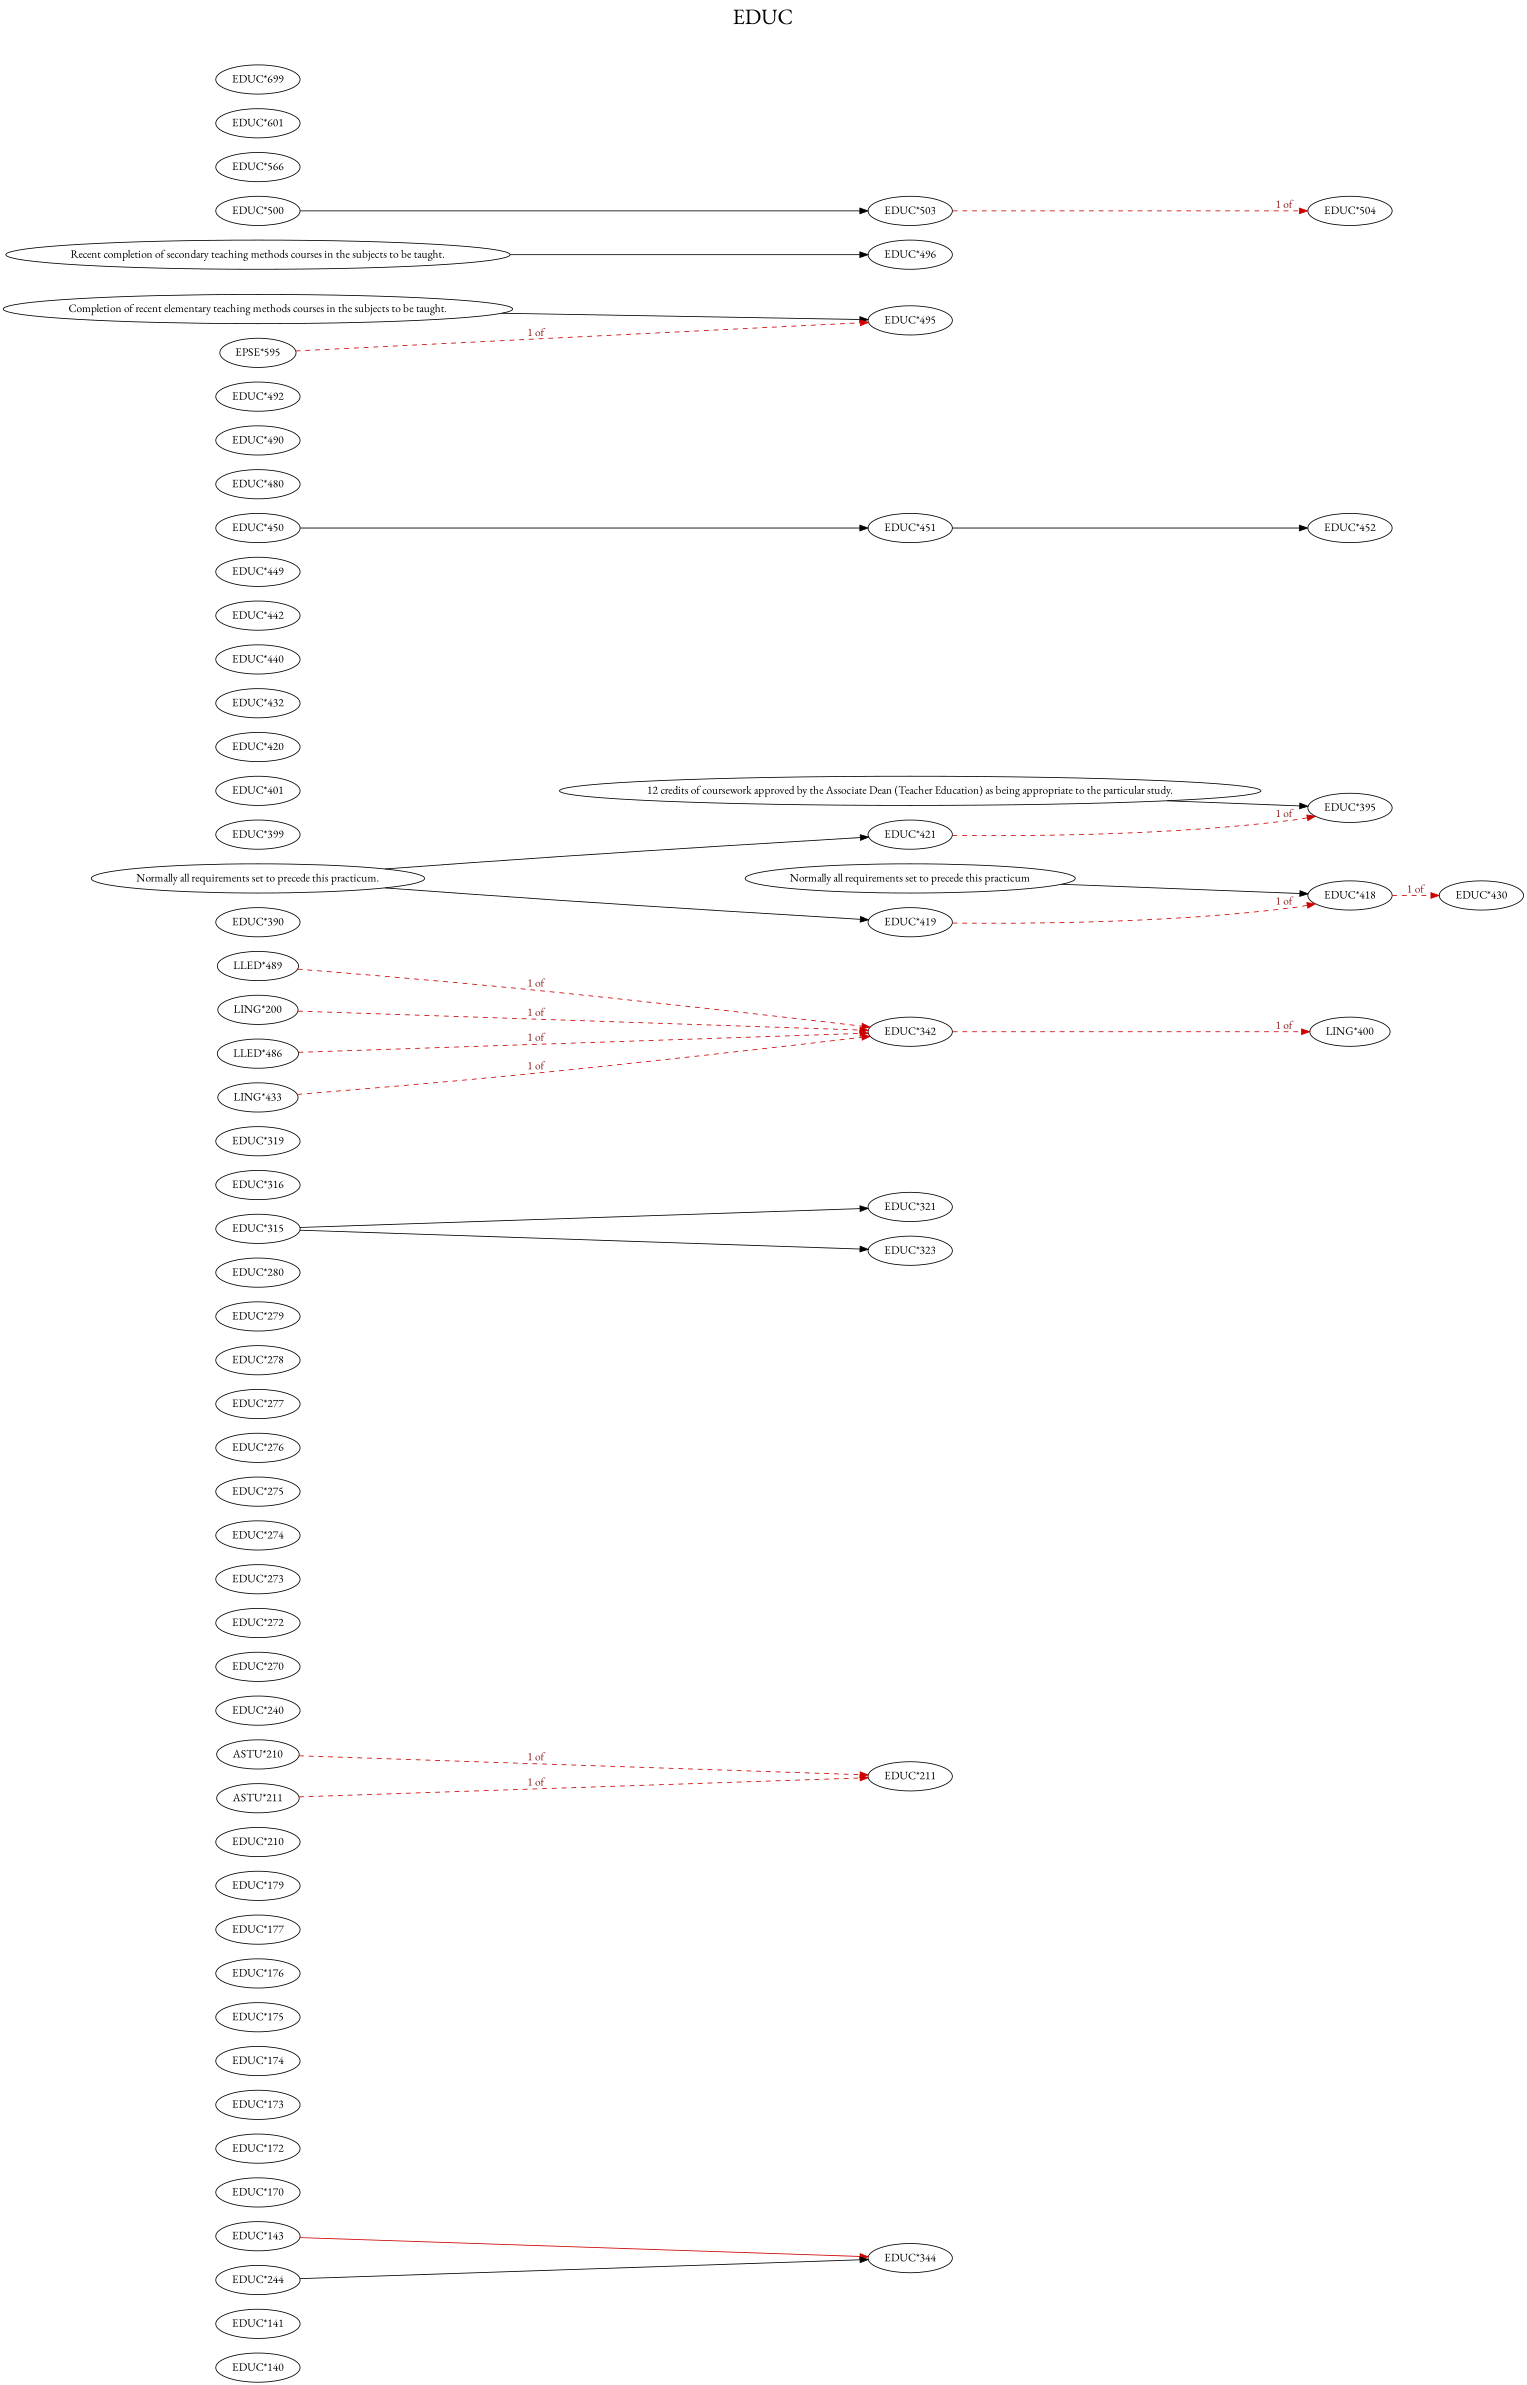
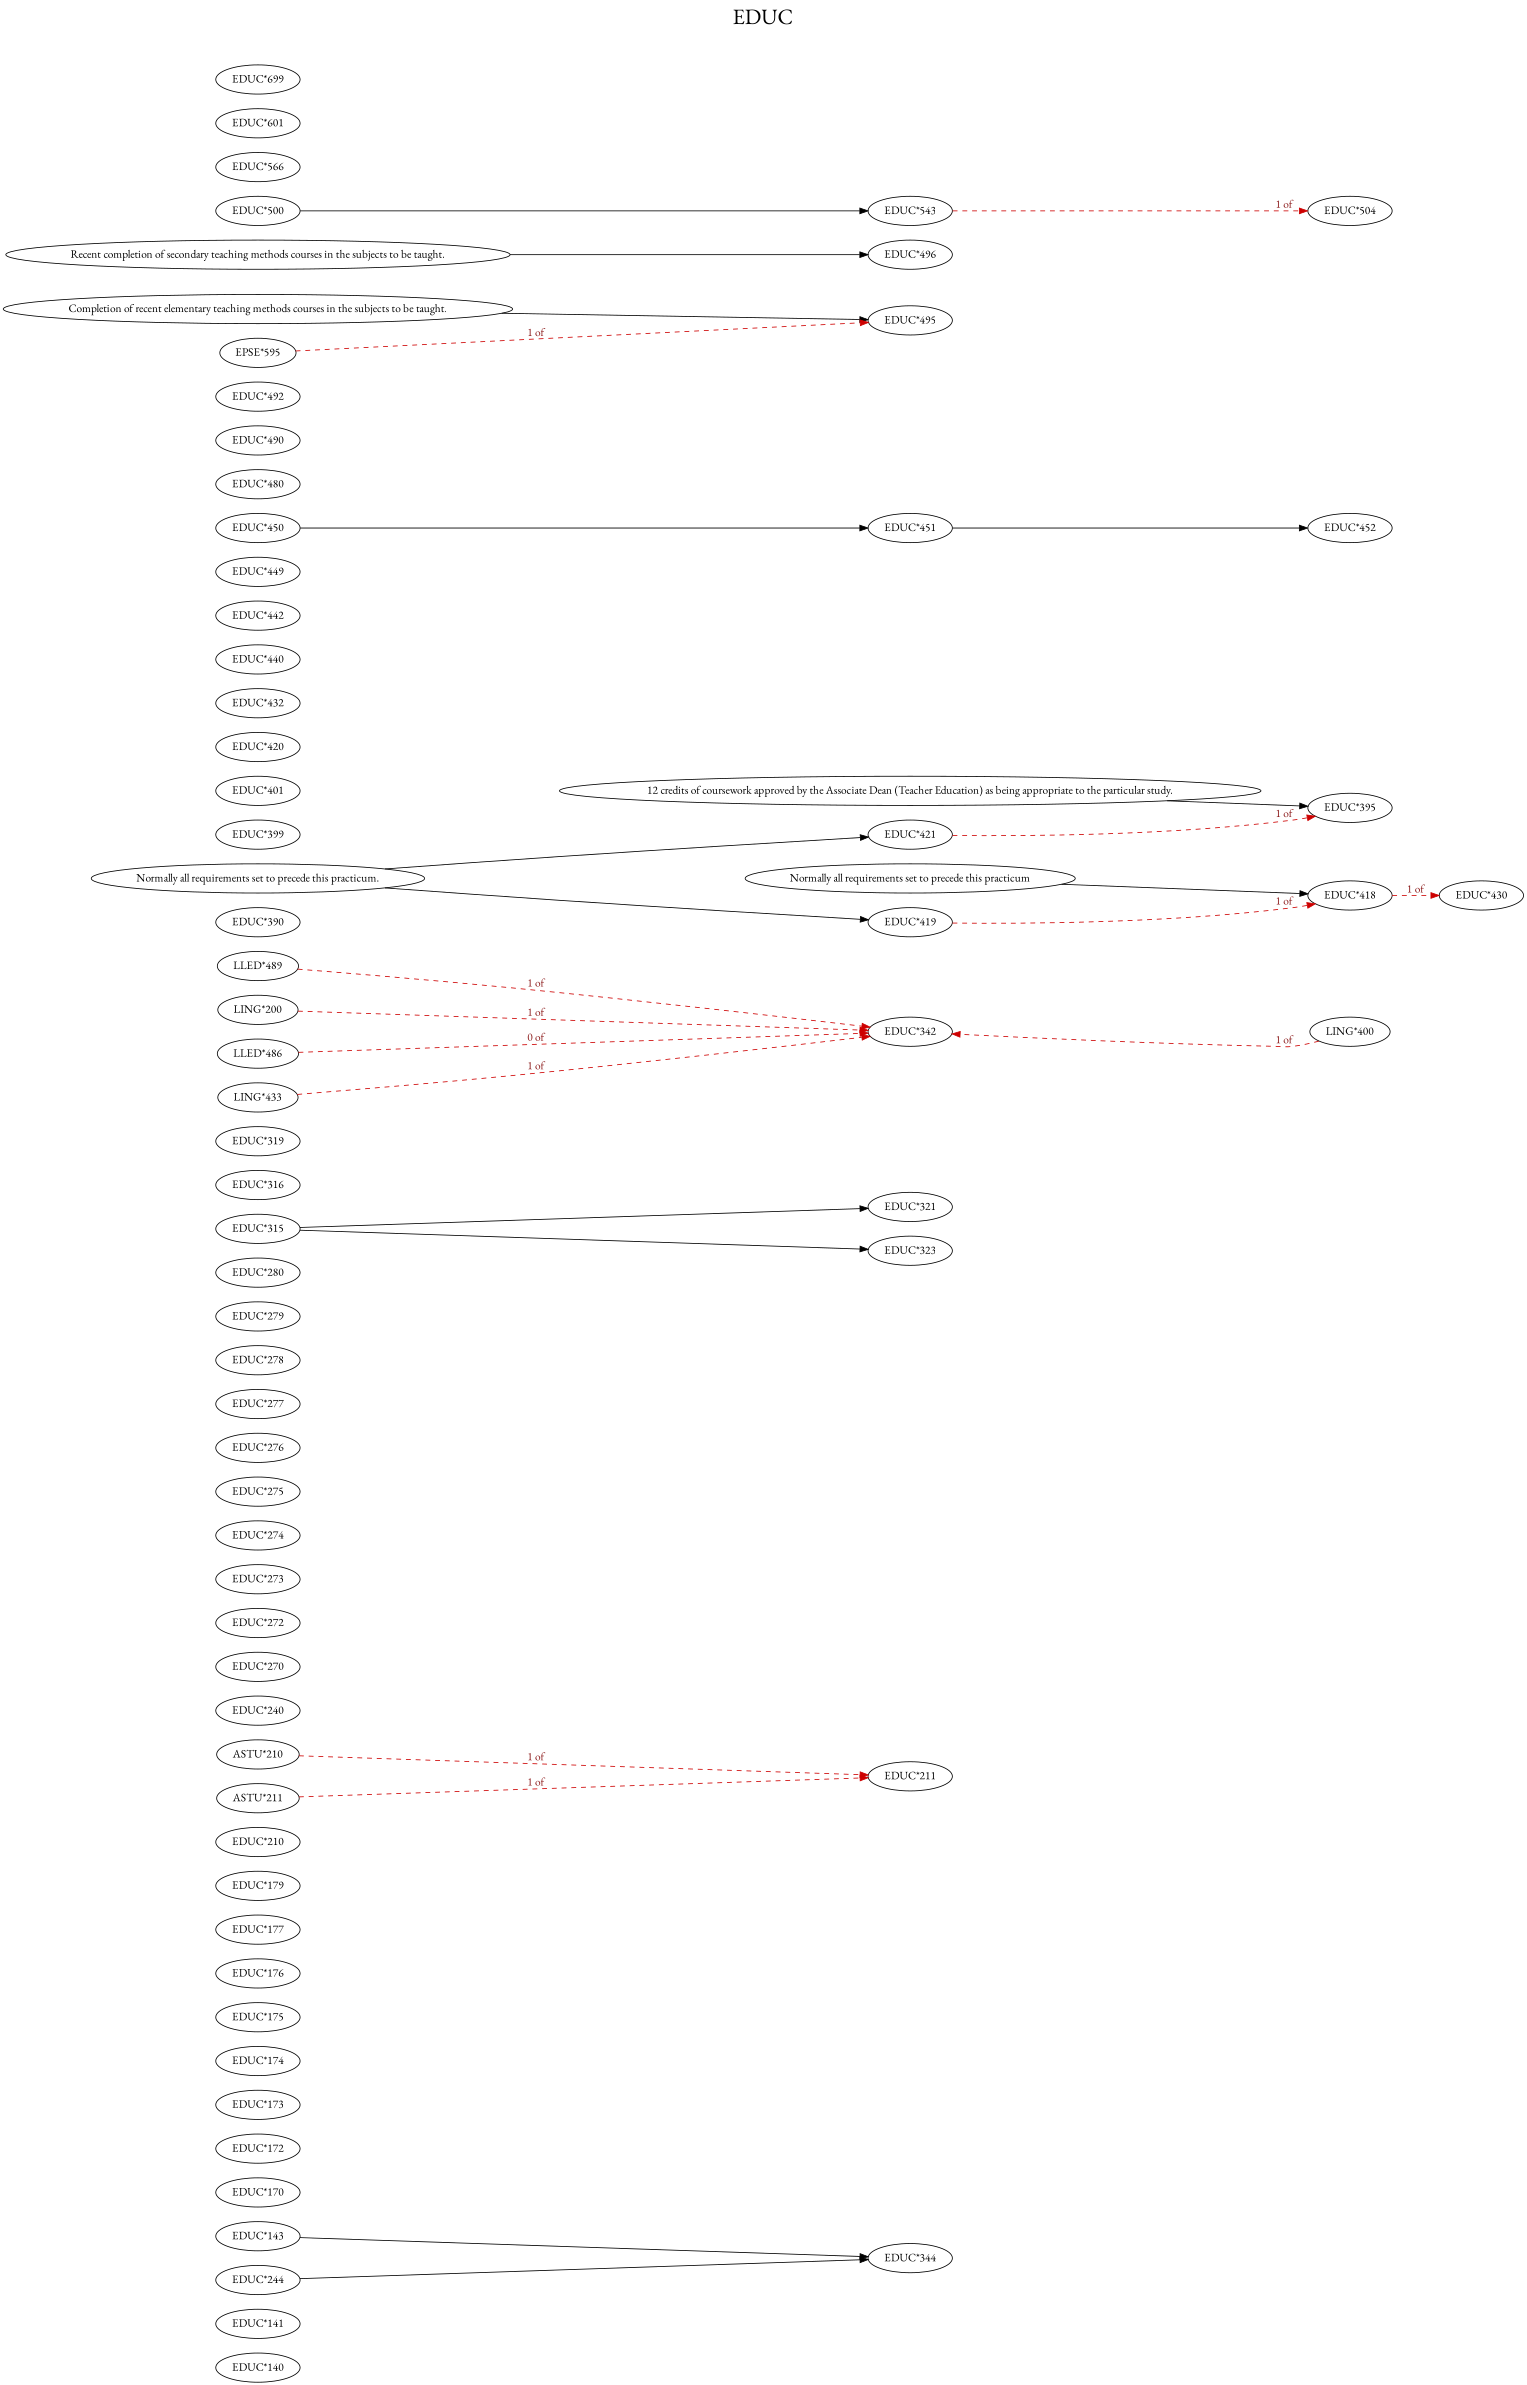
  digraph {
    fontname="EB Garamond"
    fontsize=27
    label=EDUC
    labelloc=t
    rankdir=LR
    node [fontname="EB Garamond"]
    edge [fontname="EB Garamond" style=dashed]
    "EDUC*140"
    "EDUC*141"
    "EDUC*143"
    "EDUC*344"
    "EDUC*170"
    "EDUC*172"
    "EDUC*173"
    "EDUC*174"
    "EDUC*175"
    "EDUC*176"
    "EDUC*177"
    "EDUC*179"
    "EDUC*210"
    "ASTU*210"
    "EDUC*211"
    "ASTU*211"
    "EDUC*240"
    "EDUC*244"
    "EDUC*270"
    "EDUC*272"
    "EDUC*273"
    "EDUC*274"
    "EDUC*275"
    "EDUC*276"
    "EDUC*277"
    "EDUC*278"
    "EDUC*279"
    "EDUC*280"
    "EDUC*315"
    "EDUC*321"
    "EDUC*323"
    "EDUC*316"
    "EDUC*319"
    "LLED*489"
    "EDUC*342"
    "LING*200"
    "LING*400"
    "LLED*486"
    "LING*433"
    "EDUC*390"
    "12 credits of coursework approved by the Associate Dean (Teacher Education) as being appropriate to the particular study."
    "EDUC*395"
    "EDUC*399"
    "EDUC*401"
    "Normally all requirements set to precede this practicum"
    "EDUC*418"
    "EDUC*430"
    "Normally all requirements set to precede this practicum."
    "EDUC*419"
    "EDUC*421"
    "EDUC*420"
    "EDUC*432"
    "EDUC*440"
    "EDUC*442"
    "EDUC*449"
    "EDUC*450"
    "EDUC*451"
    "EDUC*452"
    "EDUC*480"
    "EDUC*490"
    "EDUC*492"
    "Completion of recent elementary teaching methods courses in the subjects to be taught."
    "EDUC*495"
    "Recent completion of secondary teaching methods courses in the subjects to be taught."
    "EDUC*496"
    "EDUC*500"
-   "EDUC*503"
+   "EDUC*503" [label="EDUC*543"]
    "EDUC*504"
    "EPSE*595"
    "EDUC*566"
    "EDUC*601"
    "EDUC*699"
-   "EDUC*143" -> "EDUC*344" [color=red3 style=""]
+   "EDUC*143" -> "EDUC*344" [style=""]
    "ASTU*210" -> "EDUC*211" [color=red3 fontcolor=firebrick4 label="1 of"]
    "ASTU*211" -> "EDUC*211" [color=red3 fontcolor=firebrick4 label="1 of"]
    "EDUC*244" -> "EDUC*344" [style=""]
    "EDUC*315" -> "EDUC*321" [style=solid]
    "EDUC*315" -> "EDUC*323" [style=solid]
    "LLED*489" -> "EDUC*342" [color=red3 fontcolor=firebrick4 label="1 of"]
    "LING*200" -> "EDUC*342" [color=red3 fontcolor=firebrick4 label="1 of"]
-   "EDUC*342" -> "LING*400" [color=red3 fontcolor=firebrick4 label="1 of"]
-   "LLED*486" -> "EDUC*342" [color=red3 fontcolor=firebrick4 label="1 of"]
+   "LING*400" -> "EDUC*342" [color=red3 fontcolor=firebrick4 label="1 of"]
+   "LLED*486" -> "EDUC*342" [color=red3 fontcolor=firebrick4 label="0 of"]
    "LING*433" -> "EDUC*342" [color=red3 fontcolor=firebrick4 label="1 of"]
    "12 credits of coursework approved by the Associate Dean (Teacher Education) as being appropriate to the particular study." -> "EDUC*395" [style=solid]
    "Normally all requirements set to precede this practicum" -> "EDUC*418" [style=solid]
    "EDUC*418" -> "EDUC*430" [color=red3 fontcolor=firebrick4 label="1 of"]
    "Normally all requirements set to precede this practicum." -> "EDUC*419" [style=solid]
    "Normally all requirements set to precede this practicum." -> "EDUC*421" [style=solid]
    "EDUC*419" -> "EDUC*418" [color=red3 fontcolor=firebrick4 label="1 of"]
    "EDUC*421" -> "EDUC*395" [color=red3 fontcolor=firebrick4 label="1 of"]
    "EDUC*450" -> "EDUC*451" [style=solid]
    "EDUC*451" -> "EDUC*452" [style=solid]
    "Completion of recent elementary teaching methods courses in the subjects to be taught." -> "EDUC*495" [style=solid]
    "Recent completion of secondary teaching methods courses in the subjects to be taught." -> "EDUC*496" [style=solid]
    "EDUC*500" -> "EDUC*503" [style=solid]
    "EDUC*503" -> "EDUC*504" [color=red3 fontcolor=firebrick4 label="1 of"]
    "EPSE*595" -> "EDUC*495" [color=red3 fontcolor=firebrick4 label="1 of"]
  }
